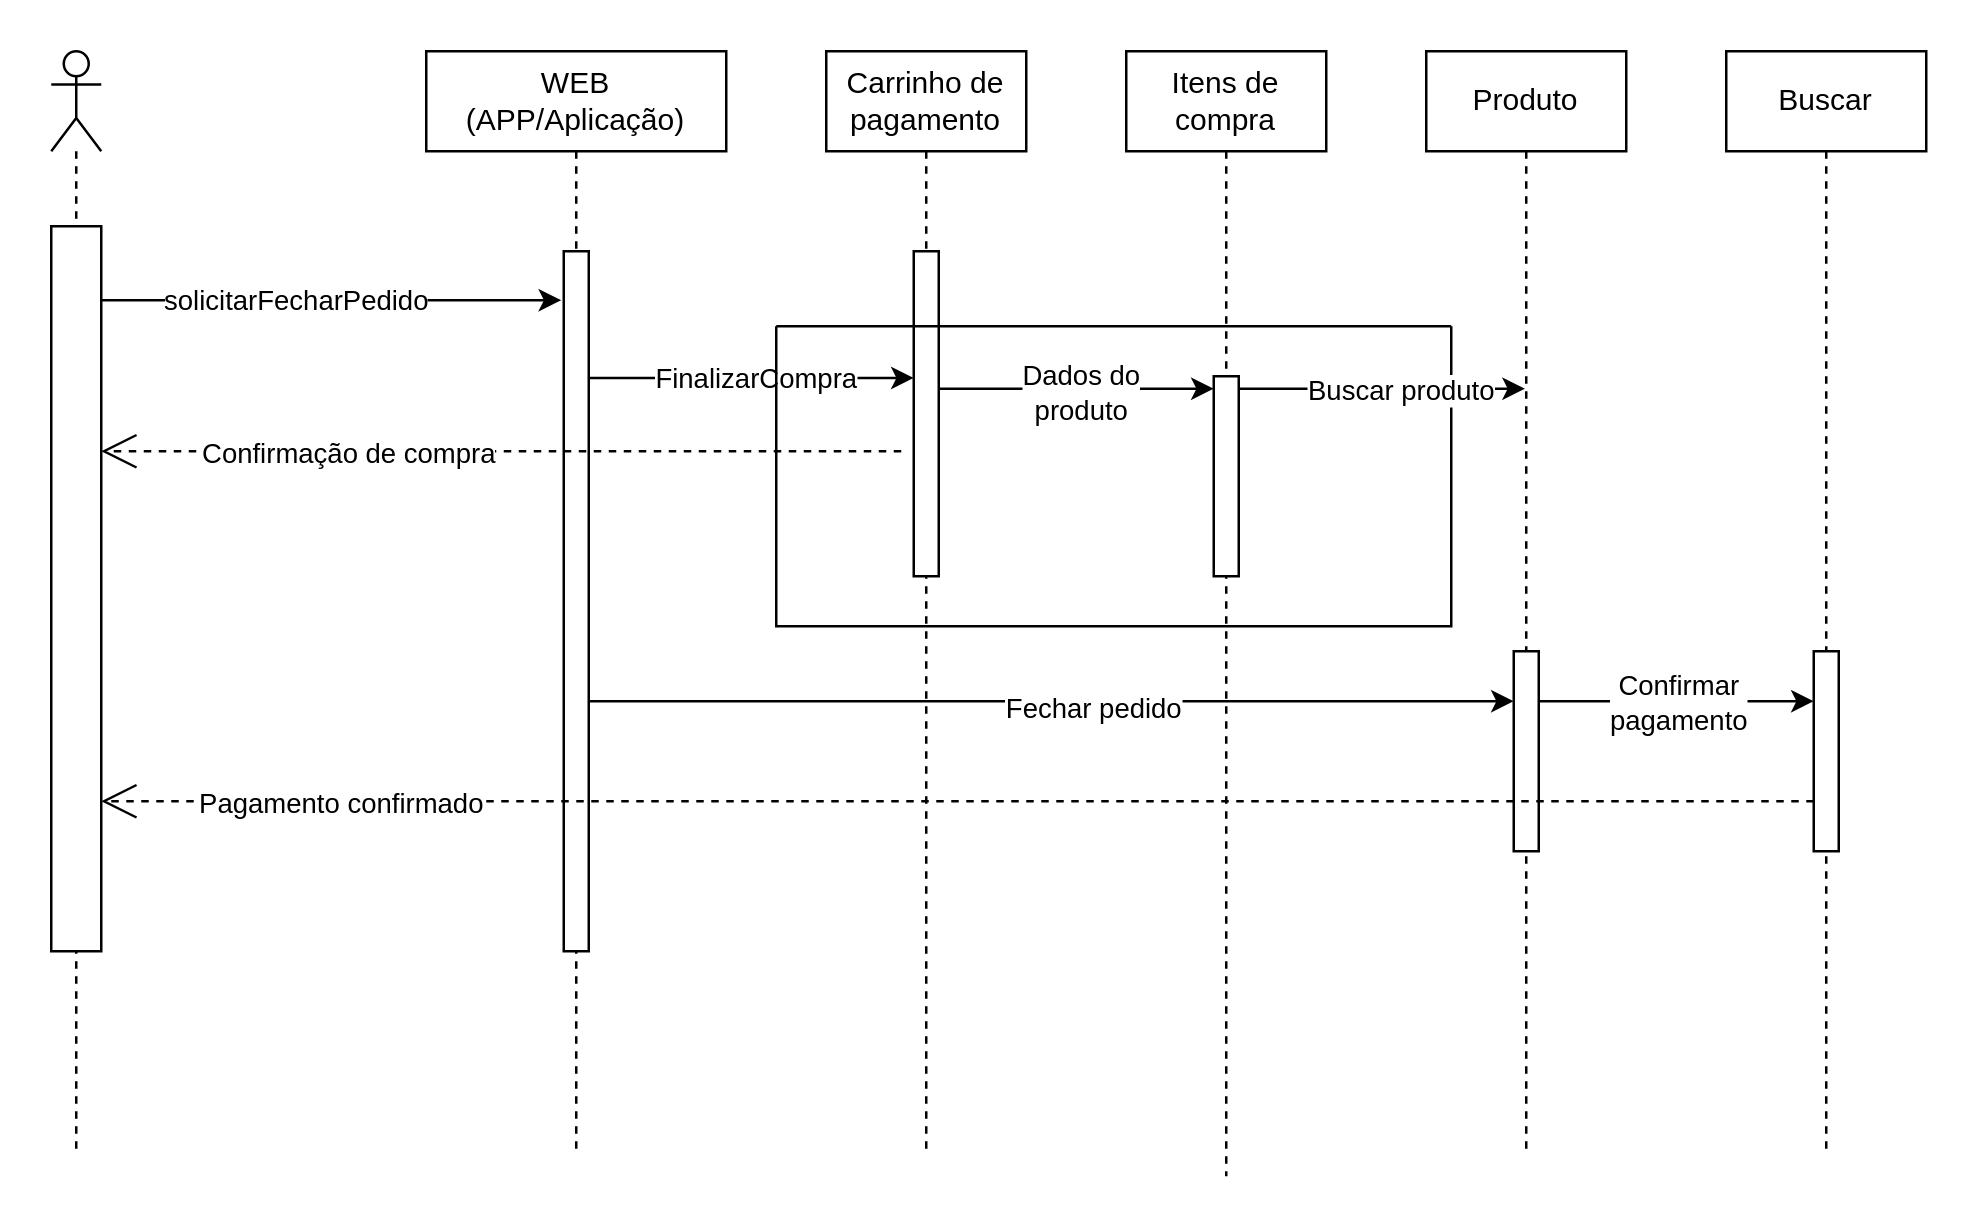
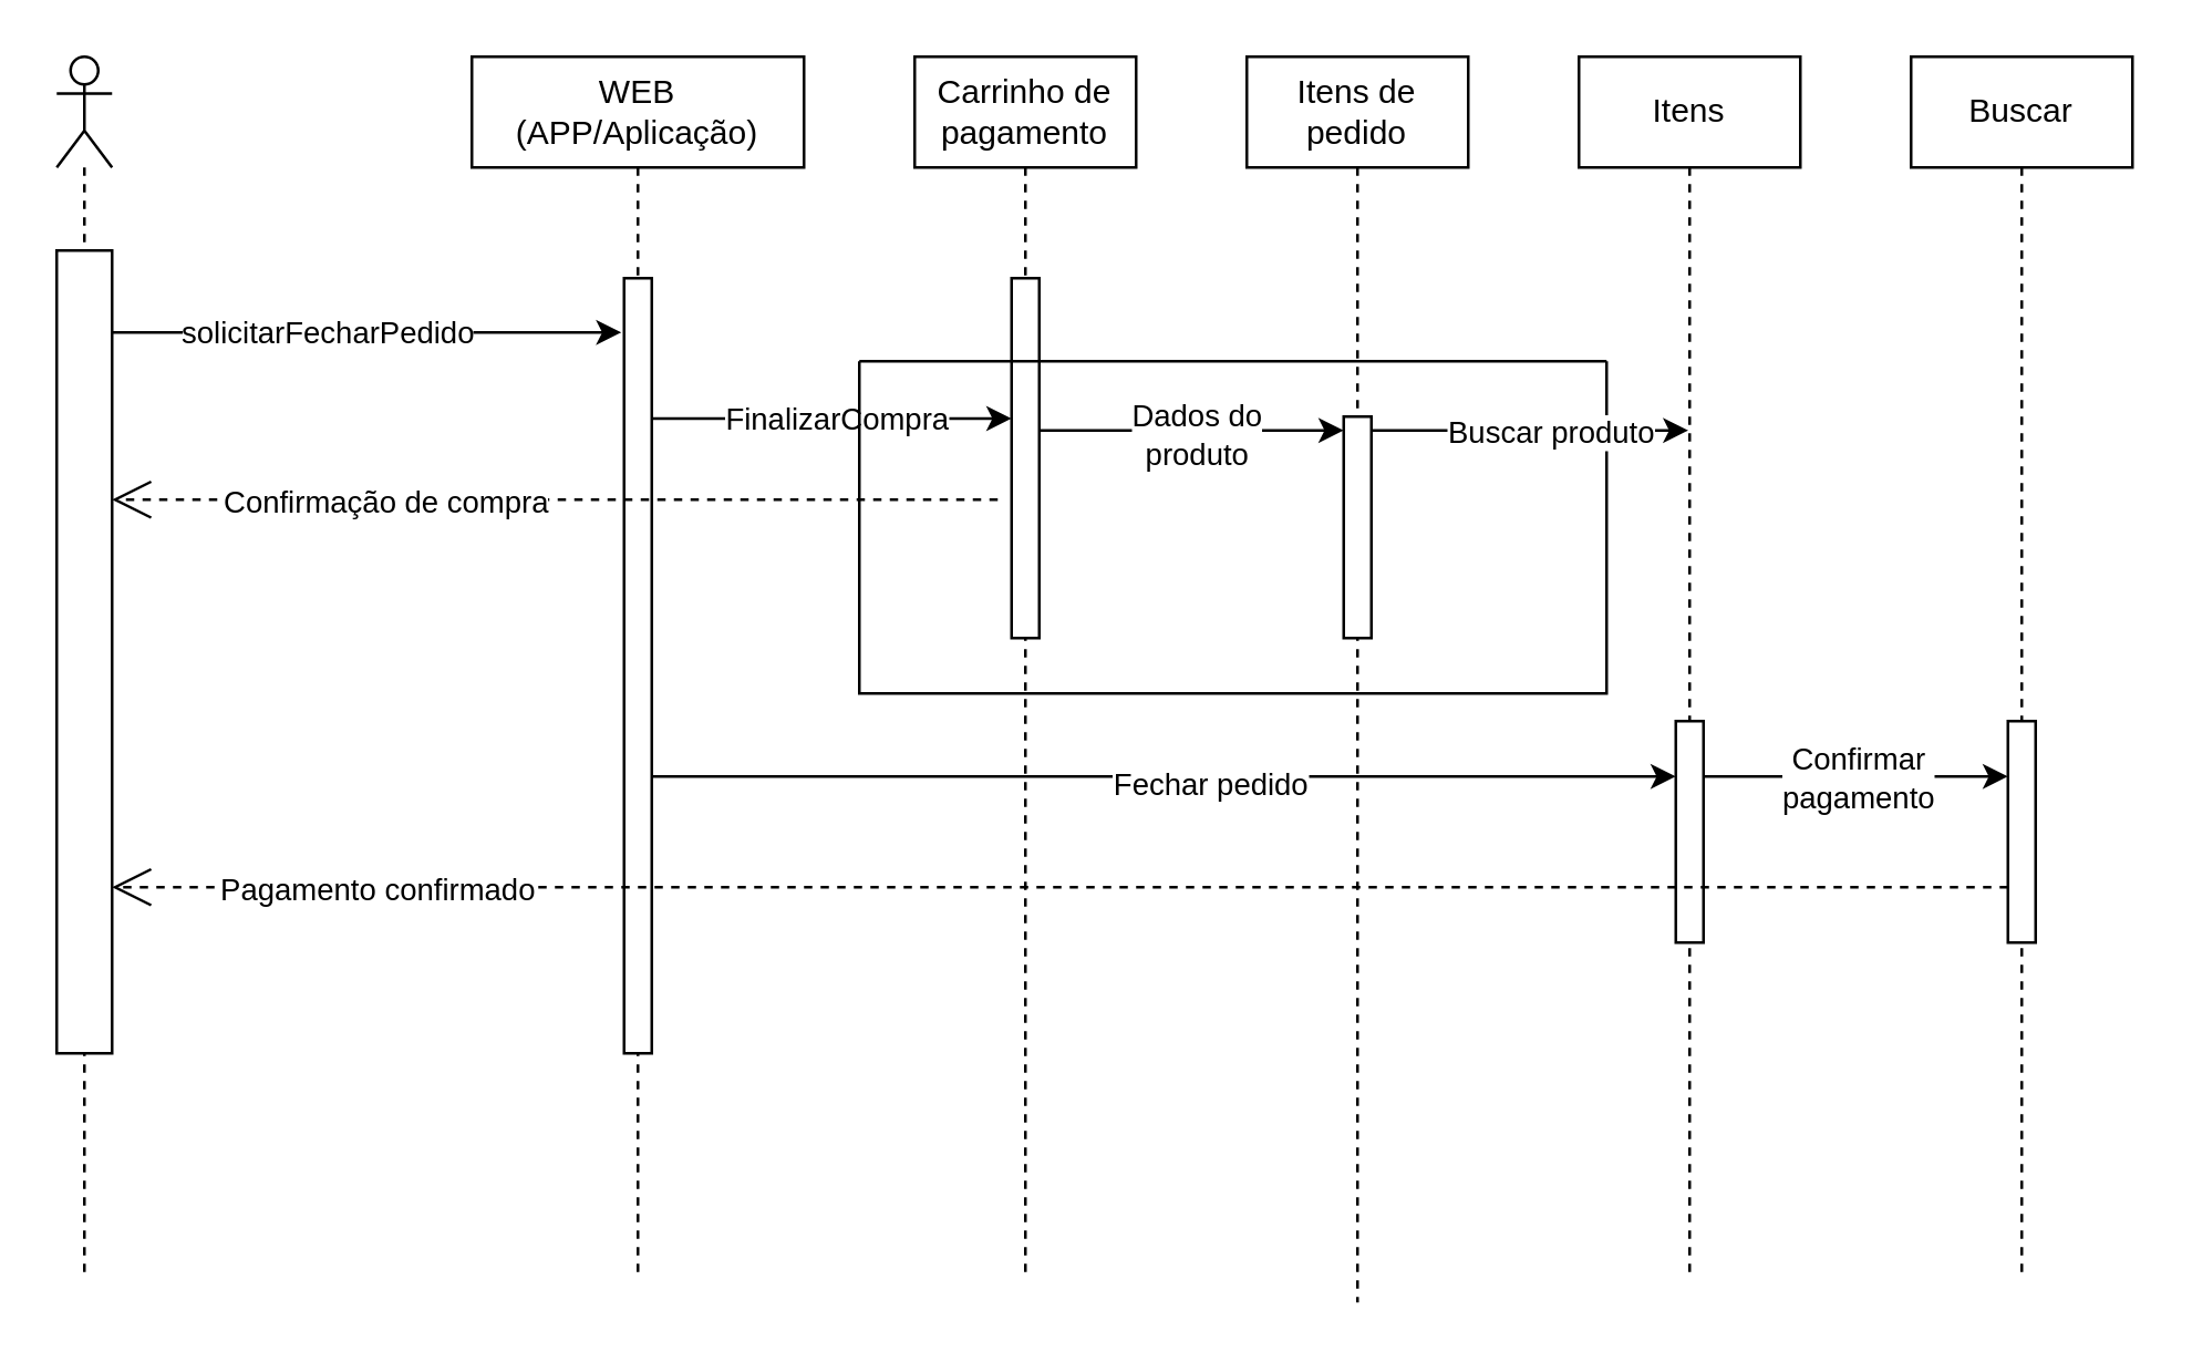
  <mxCell id="0" />
  <mxCell id="1" parent="0" />
  <mxCell id="2" value="WEB (APP/Aplicação)" style="shape=umlLifeline;perimeter=lifelinePerimeter;whiteSpace=wrap;html=1;container=0;dropTarget=0;collapsible=0;recursiveResize=0;outlineConnect=0;portConstraint=eastwest;newEdgeStyle={&quot;edgeStyle&quot;:&quot;elbowEdgeStyle&quot;,&quot;elbow&quot;:&quot;vertical&quot;,&quot;curved&quot;:0,&quot;rounded&quot;:0};" parent="1" vertex="1"><mxGeometry x="170" y="20" width="120" height="440" as="geometry" /></mxCell>
  <mxCell id="3" value="" style="html=1;points=[[0,0,0,0,5],[0,1,0,0,-5],[1,0,0,0,5],[1,1,0,0,-5]];perimeter=orthogonalPerimeter;outlineConnect=0;targetShapes=umlLifeline;portConstraint=eastwest;newEdgeStyle={&quot;curved&quot;:0,&quot;rounded&quot;:0};" vertex="1" parent="2"><mxGeometry x="55" y="80" width="10" height="280" as="geometry" /></mxCell>
  <mxCell id="4" value="" style="endArrow=classic;html=1;rounded=0;entryX=-0.1;entryY=0.07;entryDx=0;entryDy=0;entryPerimeter=0;" parent="1" source="10" target="3" edge="1"><mxGeometry width="50" height="50" relative="1" as="geometry"><mxPoint x="50" y="100" as="sourcePoint" /><mxPoint x="420" y="240" as="targetPoint" /></mxGeometry></mxCell>
  <mxCell id="5" value="solicitarFecharPedido" style="edgeLabel;html=1;align=center;verticalAlign=middle;resizable=0;points=[];" parent="4" vertex="1" connectable="0"><mxGeometry x="-0.091" relative="1" as="geometry"><mxPoint as="offset" /></mxGeometry></mxCell>
  <mxCell id="6" value="Carrinho de pagamento" style="shape=umlLifeline;perimeter=lifelinePerimeter;whiteSpace=wrap;html=1;container=0;dropTarget=0;collapsible=0;recursiveResize=0;outlineConnect=0;portConstraint=eastwest;newEdgeStyle={&quot;edgeStyle&quot;:&quot;elbowEdgeStyle&quot;,&quot;elbow&quot;:&quot;vertical&quot;,&quot;curved&quot;:0,&quot;rounded&quot;:0};" parent="1" vertex="1"><mxGeometry x="330" y="20" width="80" height="440" as="geometry" /></mxCell>
  <mxCell id="7" value="" style="html=1;points=[[0,0,0,0,5],[0,1,0,0,-5],[1,0,0,0,5],[1,1,0,0,-5]];perimeter=orthogonalPerimeter;outlineConnect=0;targetShapes=umlLifeline;portConstraint=eastwest;newEdgeStyle={&quot;curved&quot;:0,&quot;rounded&quot;:0};" vertex="1" parent="6"><mxGeometry x="35" y="80" width="10" height="130" as="geometry" /></mxCell>
- <mxCell id="8" value="Produto" style="shape=umlLifeline;perimeter=lifelinePerimeter;whiteSpace=wrap;html=1;container=1;dropTarget=0;collapsible=0;recursiveResize=0;outlineConnect=0;portConstraint=eastwest;newEdgeStyle={&quot;curved&quot;:0,&quot;rounded&quot;:0};" parent="1" vertex="1"><mxGeometry x="570" y="20" width="80" height="440" as="geometry" /></mxCell>
+ <mxCell id="8" value="Itens" style="shape=umlLifeline;perimeter=lifelinePerimeter;whiteSpace=wrap;html=1;container=1;dropTarget=0;collapsible=0;recursiveResize=0;outlineConnect=0;portConstraint=eastwest;newEdgeStyle={&quot;curved&quot;:0,&quot;rounded&quot;:0};" parent="1" vertex="1"><mxGeometry x="570" y="20" width="80" height="440" as="geometry" /></mxCell>
  <mxCell id="9" value="" style="html=1;points=[[0,0,0,0,5],[0,1,0,0,-5],[1,0,0,0,5],[1,1,0,0,-5]];perimeter=orthogonalPerimeter;outlineConnect=0;targetShapes=umlLifeline;portConstraint=eastwest;newEdgeStyle={&quot;curved&quot;:0,&quot;rounded&quot;:0};" vertex="1" parent="8"><mxGeometry x="35" y="240" width="10" height="80" as="geometry" /></mxCell>
  <mxCell id="10" value="" style="shape=umlLifeline;perimeter=lifelinePerimeter;whiteSpace=wrap;html=1;container=1;dropTarget=0;collapsible=0;recursiveResize=0;outlineConnect=0;portConstraint=eastwest;newEdgeStyle={&quot;curved&quot;:0,&quot;rounded&quot;:0};participant=umlActor;" parent="1" vertex="1"><mxGeometry x="20" y="20" width="20" height="440" as="geometry" /></mxCell>
  <mxCell id="11" value="" style="html=1;points=[[0,0,0,0,5],[0,1,0,0,-5],[1,0,0,0,5],[1,1,0,0,-5]];perimeter=orthogonalPerimeter;outlineConnect=0;targetShapes=umlLifeline;portConstraint=eastwest;newEdgeStyle={&quot;curved&quot;:0,&quot;rounded&quot;:0};" parent="10" vertex="1"><mxGeometry y="70" width="20" height="290" as="geometry" /></mxCell>
- <mxCell id="12" value="Itens de compra" style="shape=umlLifeline;perimeter=lifelinePerimeter;whiteSpace=wrap;html=1;container=1;dropTarget=0;collapsible=0;recursiveResize=0;outlineConnect=0;portConstraint=eastwest;newEdgeStyle={&quot;curved&quot;:0,&quot;rounded&quot;:0};" parent="1" vertex="1"><mxGeometry x="450" y="20" width="80" height="450" as="geometry" /></mxCell>
+ <mxCell id="12" value="Itens de pedido" style="shape=umlLifeline;perimeter=lifelinePerimeter;whiteSpace=wrap;html=1;container=1;dropTarget=0;collapsible=0;recursiveResize=0;outlineConnect=0;portConstraint=eastwest;newEdgeStyle={&quot;curved&quot;:0,&quot;rounded&quot;:0};" parent="1" vertex="1"><mxGeometry x="450" y="20" width="80" height="450" as="geometry" /></mxCell>
  <mxCell id="13" value="Buscar" style="shape=umlLifeline;perimeter=lifelinePerimeter;whiteSpace=wrap;html=1;container=1;dropTarget=0;collapsible=0;recursiveResize=0;outlineConnect=0;portConstraint=eastwest;newEdgeStyle={&quot;curved&quot;:0,&quot;rounded&quot;:0};" parent="1" vertex="1"><mxGeometry x="690" y="20" width="80" height="440" as="geometry" /></mxCell>
  <mxCell id="14" value="" style="html=1;points=[[0,0,0,0,5],[0,1,0,0,-5],[1,0,0,0,5],[1,1,0,0,-5]];perimeter=orthogonalPerimeter;outlineConnect=0;targetShapes=umlLifeline;portConstraint=eastwest;newEdgeStyle={&quot;curved&quot;:0,&quot;rounded&quot;:0};" vertex="1" parent="13"><mxGeometry x="35" y="240" width="10" height="80" as="geometry" /></mxCell>
  <mxCell id="15" value="" style="endArrow=classic;html=1;rounded=0;exitX=0.542;exitY=0.297;exitDx=0;exitDy=0;exitPerimeter=0;" edge="1" parent="1" source="2" target="7"><mxGeometry width="50" height="50" relative="1" as="geometry"><mxPoint x="240" y="110" as="sourcePoint" /><mxPoint x="360" y="115" as="targetPoint" /></mxGeometry></mxCell>
  <mxCell id="16" value="FinalizarCompra" style="edgeLabel;html=1;align=center;verticalAlign=middle;resizable=0;points=[];" vertex="1" connectable="0" parent="15"><mxGeometry x="-0.35" relative="1" as="geometry"><mxPoint x="24" as="offset" /></mxGeometry></mxCell>
  <mxCell id="17" value="" style="swimlane;startSize=0;" vertex="1" parent="1"><mxGeometry x="310" y="130" width="270" height="120" as="geometry" /></mxCell>
  <mxCell id="18" value="" style="html=1;points=[[0,0,0,0,5],[0,1,0,0,-5],[1,0,0,0,5],[1,1,0,0,-5]];perimeter=orthogonalPerimeter;outlineConnect=0;targetShapes=umlLifeline;portConstraint=eastwest;newEdgeStyle={&quot;curved&quot;:0,&quot;rounded&quot;:0};" vertex="1" parent="17"><mxGeometry x="175" y="20" width="10" height="80" as="geometry" /></mxCell>
  <mxCell id="19" value="" style="endArrow=classic;html=1;rounded=0;entryX=0;entryY=0;entryDx=0;entryDy=5;entryPerimeter=0;" edge="1" parent="1" source="7" target="18"><mxGeometry width="50" height="50" relative="1" as="geometry"><mxPoint x="410" y="220" as="sourcePoint" /><mxPoint x="460" y="170" as="targetPoint" /></mxGeometry></mxCell>
  <mxCell id="20" value="&lt;div&gt;Dados do &lt;br&gt;&lt;/div&gt;&lt;div&gt;produto&lt;br&gt;&lt;/div&gt;" style="edgeLabel;html=1;align=center;verticalAlign=middle;resizable=0;points=[];" vertex="1" connectable="0" parent="19"><mxGeometry x="0.018" y="-1" relative="1" as="geometry"><mxPoint as="offset" /></mxGeometry></mxCell>
  <mxCell id="21" value="" style="endArrow=open;dashed=1;endFill=0;endSize=12;html=1;rounded=0;" edge="1" parent="1"><mxGeometry width="160" relative="1" as="geometry"><mxPoint x="360" y="180" as="sourcePoint" /><mxPoint x="40" y="180" as="targetPoint" /></mxGeometry></mxCell>
  <mxCell id="22" value="Confirmação de compra" style="edgeLabel;html=1;align=center;verticalAlign=middle;resizable=0;points=[];" vertex="1" connectable="0" parent="21"><mxGeometry x="0.558" y="4" relative="1" as="geometry"><mxPoint x="27" y="-4" as="offset" /></mxGeometry></mxCell>
  <mxCell id="23" value="" style="endArrow=classic;html=1;rounded=0;exitX=1;exitY=0;exitDx=0;exitDy=5;exitPerimeter=0;" edge="1" parent="1" source="18" target="8"><mxGeometry width="50" height="50" relative="1" as="geometry"><mxPoint x="350" y="370" as="sourcePoint" /><mxPoint x="560" y="310" as="targetPoint" /></mxGeometry></mxCell>
  <mxCell id="24" value="Buscar produto" style="edgeLabel;html=1;align=center;verticalAlign=middle;resizable=0;points=[];" vertex="1" connectable="0" parent="23"><mxGeometry x="0.118" relative="1" as="geometry"><mxPoint as="offset" /></mxGeometry></mxCell>
  <mxCell id="25" value="" style="endArrow=classic;html=1;rounded=0;" edge="1" parent="1" source="3" target="9"><mxGeometry width="50" height="50" relative="1" as="geometry"><mxPoint x="230" y="265" as="sourcePoint" /><mxPoint x="600" y="280" as="targetPoint" /><Array as="points"><mxPoint x="420" y="280" /></Array></mxGeometry></mxCell>
  <mxCell id="26" value="Fechar pedido" style="edgeLabel;html=1;align=center;verticalAlign=middle;resizable=0;points=[];" vertex="1" connectable="0" parent="25"><mxGeometry x="0.086" y="-2" relative="1" as="geometry"><mxPoint as="offset" /></mxGeometry></mxCell>
  <mxCell id="27" value="" style="endArrow=classic;html=1;rounded=0;" edge="1" parent="1" source="9" target="14"><mxGeometry width="50" height="50" relative="1" as="geometry"><mxPoint x="350" y="370" as="sourcePoint" /><mxPoint x="720" y="280" as="targetPoint" /><Array as="points"><mxPoint x="670" y="280" /></Array></mxGeometry></mxCell>
  <mxCell id="28" value="&lt;div&gt;Confirmar &lt;br&gt;&lt;/div&gt;&lt;div&gt;pagamento&lt;br&gt;&lt;/div&gt;" style="edgeLabel;html=1;align=center;verticalAlign=middle;resizable=0;points=[];" vertex="1" connectable="0" parent="27"><mxGeometry x="-0.218" y="-4" relative="1" as="geometry"><mxPoint x="12" y="-4" as="offset" /></mxGeometry></mxCell>
  <mxCell id="29" value="" style="endArrow=open;dashed=1;endFill=0;endSize=12;html=1;rounded=0;" edge="1" parent="1" source="14" target="11"><mxGeometry width="160" relative="1" as="geometry"><mxPoint x="720" y="320" as="sourcePoint" /><mxPoint x="60" y="300" as="targetPoint" /><Array as="points"><mxPoint x="400" y="320" /></Array></mxGeometry></mxCell>
  <mxCell id="30" value="Pagamento confirmado" style="edgeLabel;html=1;align=center;verticalAlign=middle;resizable=0;points=[];" vertex="1" connectable="0" parent="29"><mxGeometry x="0.724" y="1" relative="1" as="geometry"><mxPoint y="-1" as="offset" /></mxGeometry></mxCell>
